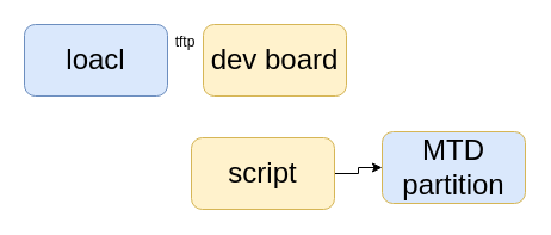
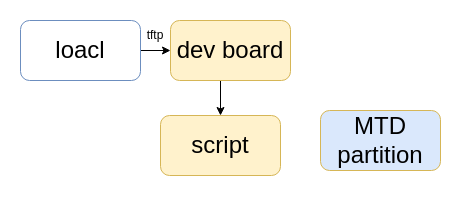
  <mxCell id="0" />
  <mxCell id="1" parent="0" />
- <mxCell id="3" value="&lt;font style=&quot;font-size: 24px;&quot;&gt;loacl&lt;/font&gt;" style="rounded=1;whiteSpace=wrap;html=1;fillColor=#dae8fc;strokeColor=#6c8ebf;" vertex="1" parent="1"><mxGeometry x="20" y="20" width="120" height="60" as="geometry" /></mxCell>
+ <mxCell id="2" style="edgeStyle=orthogonalEdgeStyle;rounded=0;orthogonalLoop=1;jettySize=auto;html=1;exitX=1;exitY=0.5;exitDx=0;exitDy=0;entryX=0;entryY=0.5;entryDx=0;entryDy=0;" edge="1" parent="1" source="3" target="5"><mxGeometry relative="1" as="geometry" /></mxCell>
+ <mxCell id="3" value="&lt;font style=&quot;font-size: 24px;&quot;&gt;loacl&lt;/font&gt;" style="rounded=1;whiteSpace=wrap;html=1;fillColor=#ffffff;strokeColor=#6c8ebf;" vertex="1" parent="1"><mxGeometry x="20" y="20" width="120" height="60" as="geometry" /></mxCell>
+ <mxCell id="4" style="edgeStyle=orthogonalEdgeStyle;rounded=0;orthogonalLoop=1;jettySize=auto;html=1;exitX=0.5;exitY=1;exitDx=0;exitDy=0;entryX=0.5;entryY=0;entryDx=0;entryDy=0;" edge="1" parent="1" source="5" target="8"><mxGeometry relative="1" as="geometry" /></mxCell>
  <mxCell id="5" value="&lt;font style=&quot;font-size: 24px;&quot;&gt;dev board&lt;/font&gt;" style="rounded=1;whiteSpace=wrap;html=1;fillColor=#fff2cc;strokeColor=#d6b656;" vertex="1" parent="1"><mxGeometry x="170" y="20" width="120" height="60" as="geometry" /></mxCell>
  <mxCell id="6" value="tftp" style="text;html=1;align=center;verticalAlign=middle;whiteSpace=wrap;rounded=0;" vertex="1" parent="1"><mxGeometry x="125" y="20" width="60" height="30" as="geometry" /></mxCell>
- <mxCell id="7" style="edgeStyle=orthogonalEdgeStyle;rounded=0;orthogonalLoop=1;jettySize=auto;html=1;exitX=1;exitY=0.5;exitDx=0;exitDy=0;entryX=0;entryY=0.5;entryDx=0;entryDy=0;" edge="1" parent="1" source="8" target="9"><mxGeometry relative="1" as="geometry" /></mxCell>
  <mxCell id="8" value="&lt;font style=&quot;font-size: 24px;&quot;&gt;script&lt;/font&gt;" style="rounded=1;whiteSpace=wrap;html=1;fillColor=#fff2cc;strokeColor=#d6b656;" vertex="1" parent="1"><mxGeometry x="160" y="115" width="120" height="60" as="geometry" /></mxCell>
  <mxCell id="9" value="&lt;font style=&quot;font-size: 24px;&quot;&gt;MTD partition&lt;/font&gt;" style="rounded=1;whiteSpace=wrap;html=1;fillColor=#dae8fc;strokeColor=#d6b656;" vertex="1" parent="1"><mxGeometry x="320" y="110" width="120" height="60" as="geometry" /></mxCell>
